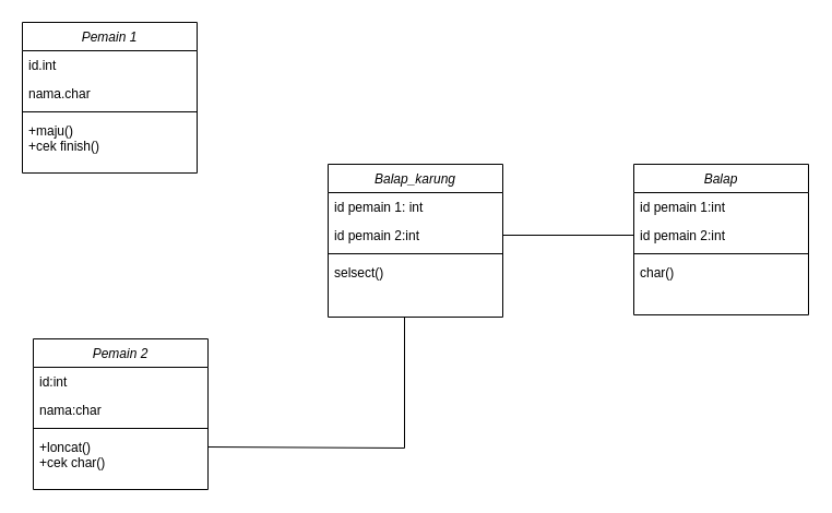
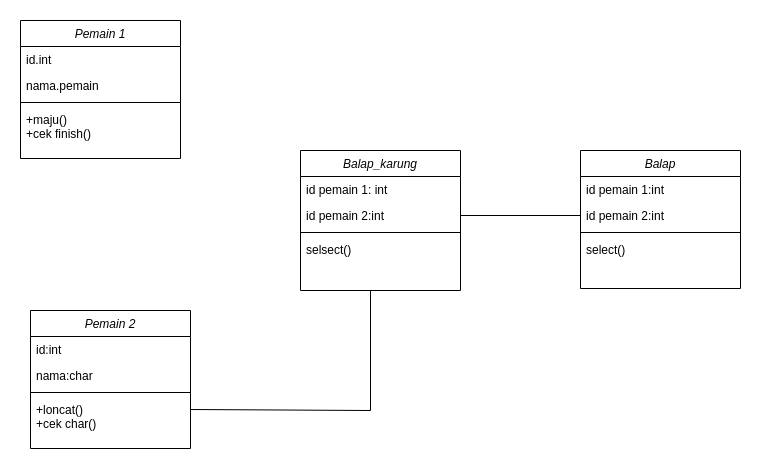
  <mxCell id="0" />
  <mxCell id="1" parent="0" />
  <mxCell id="2" value="Pemain 1" style="swimlane;fontStyle=2;align=center;verticalAlign=top;childLayout=stackLayout;horizontal=1;startSize=26;horizontalStack=0;resizeParent=1;resizeLast=0;collapsible=1;marginBottom=0;rounded=0;shadow=0;strokeWidth=1;" parent="1" vertex="1"><mxGeometry x="20" y="20" width="160" height="138" as="geometry"><mxRectangle x="230" y="140" width="160" height="26" as="alternateBounds" /></mxGeometry></mxCell>
  <mxCell id="3" value="id.int" style="text;align=left;verticalAlign=top;spacingLeft=4;spacingRight=4;overflow=hidden;rotatable=0;points=[[0,0.5],[1,0.5]];portConstraint=eastwest;" parent="2" vertex="1"><mxGeometry y="26" width="160" height="26" as="geometry" /></mxCell>
- <mxCell id="4" value="nama.char" style="text;align=left;verticalAlign=top;spacingLeft=4;spacingRight=4;overflow=hidden;rotatable=0;points=[[0,0.5],[1,0.5]];portConstraint=eastwest;rounded=0;shadow=0;html=0;" parent="2" vertex="1"><mxGeometry y="52" width="160" height="26" as="geometry" /></mxCell>
+ <mxCell id="4" value="nama.pemain" style="text;align=left;verticalAlign=top;spacingLeft=4;spacingRight=4;overflow=hidden;rotatable=0;points=[[0,0.5],[1,0.5]];portConstraint=eastwest;rounded=0;shadow=0;html=0;" parent="2" vertex="1"><mxGeometry y="52" width="160" height="26" as="geometry" /></mxCell>
  <mxCell id="5" value="" style="line;html=1;strokeWidth=1;align=left;verticalAlign=middle;spacingTop=-1;spacingLeft=3;spacingRight=3;rotatable=0;labelPosition=right;points=[];portConstraint=eastwest;" parent="2" vertex="1"><mxGeometry y="78" width="160" height="8" as="geometry" /></mxCell>
  <mxCell id="6" value="+maju()&#10;+cek finish()&#10;" style="text;align=left;verticalAlign=top;spacingLeft=4;spacingRight=4;overflow=hidden;rotatable=0;points=[[0,0.5],[1,0.5]];portConstraint=eastwest;" parent="2" vertex="1"><mxGeometry y="86" width="160" height="52" as="geometry" /></mxCell>
  <mxCell id="7" value="Pemain 2" style="swimlane;fontStyle=2;align=center;verticalAlign=top;childLayout=stackLayout;horizontal=1;startSize=26;horizontalStack=0;resizeParent=1;resizeLast=0;collapsible=1;marginBottom=0;rounded=0;shadow=0;strokeWidth=1;" vertex="1" parent="1"><mxGeometry x="30" y="310" width="160" height="138" as="geometry"><mxRectangle x="230" y="140" width="160" height="26" as="alternateBounds" /></mxGeometry></mxCell>
  <mxCell id="8" value="id:int" style="text;align=left;verticalAlign=top;spacingLeft=4;spacingRight=4;overflow=hidden;rotatable=0;points=[[0,0.5],[1,0.5]];portConstraint=eastwest;" vertex="1" parent="7"><mxGeometry y="26" width="160" height="26" as="geometry" /></mxCell>
  <mxCell id="9" value="nama:char&#10;" style="text;align=left;verticalAlign=top;spacingLeft=4;spacingRight=4;overflow=hidden;rotatable=0;points=[[0,0.5],[1,0.5]];portConstraint=eastwest;rounded=0;shadow=0;html=0;" vertex="1" parent="7"><mxGeometry y="52" width="160" height="26" as="geometry" /></mxCell>
  <mxCell id="10" value="" style="line;html=1;strokeWidth=1;align=left;verticalAlign=middle;spacingTop=-1;spacingLeft=3;spacingRight=3;rotatable=0;labelPosition=right;points=[];portConstraint=eastwest;" vertex="1" parent="7"><mxGeometry y="78" width="160" height="8" as="geometry" /></mxCell>
  <mxCell id="11" value="+loncat()&#10;+cek char()" style="text;align=left;verticalAlign=top;spacingLeft=4;spacingRight=4;overflow=hidden;rotatable=0;points=[[0,0.5],[1,0.5]];portConstraint=eastwest;" vertex="1" parent="7"><mxGeometry y="86" width="160" height="52" as="geometry" /></mxCell>
  <mxCell id="12" value="Balap&#10;" style="swimlane;fontStyle=2;align=center;verticalAlign=top;childLayout=stackLayout;horizontal=1;startSize=26;horizontalStack=0;resizeParent=1;resizeLast=0;collapsible=1;marginBottom=0;rounded=0;shadow=0;strokeWidth=1;" vertex="1" parent="1"><mxGeometry x="580" y="150" width="160" height="138" as="geometry"><mxRectangle x="230" y="140" width="160" height="26" as="alternateBounds" /></mxGeometry></mxCell>
  <mxCell id="13" value="id pemain 1:int" style="text;align=left;verticalAlign=top;spacingLeft=4;spacingRight=4;overflow=hidden;rotatable=0;points=[[0,0.5],[1,0.5]];portConstraint=eastwest;" vertex="1" parent="12"><mxGeometry y="26" width="160" height="26" as="geometry" /></mxCell>
  <mxCell id="14" value="id pemain 2:int" style="text;align=left;verticalAlign=top;spacingLeft=4;spacingRight=4;overflow=hidden;rotatable=0;points=[[0,0.5],[1,0.5]];portConstraint=eastwest;rounded=0;shadow=0;html=0;" vertex="1" parent="12"><mxGeometry y="52" width="160" height="26" as="geometry" /></mxCell>
  <mxCell id="15" value="" style="line;html=1;strokeWidth=1;align=left;verticalAlign=middle;spacingTop=-1;spacingLeft=3;spacingRight=3;rotatable=0;labelPosition=right;points=[];portConstraint=eastwest;" vertex="1" parent="12"><mxGeometry y="78" width="160" height="8" as="geometry" /></mxCell>
- <mxCell id="16" value="char()&#10;" style="text;align=left;verticalAlign=top;spacingLeft=4;spacingRight=4;overflow=hidden;rotatable=0;points=[[0,0.5],[1,0.5]];portConstraint=eastwest;" vertex="1" parent="12"><mxGeometry y="86" width="160" height="52" as="geometry" /></mxCell>
+ <mxCell id="16" value="select()&#10;" style="text;align=left;verticalAlign=top;spacingLeft=4;spacingRight=4;overflow=hidden;rotatable=0;points=[[0,0.5],[1,0.5]];portConstraint=eastwest;" vertex="1" parent="12"><mxGeometry y="86" width="160" height="52" as="geometry" /></mxCell>
  <mxCell id="17" value="Balap_karung&#10;" style="swimlane;fontStyle=2;align=center;verticalAlign=top;childLayout=stackLayout;horizontal=1;startSize=26;horizontalStack=0;resizeParent=1;resizeLast=0;collapsible=1;marginBottom=0;rounded=0;shadow=0;strokeWidth=1;" vertex="1" parent="1"><mxGeometry x="300" y="150" width="160" height="140" as="geometry"><mxRectangle x="230" y="140" width="160" height="26" as="alternateBounds" /></mxGeometry></mxCell>
  <mxCell id="18" value="id pemain 1: int" style="text;align=left;verticalAlign=top;spacingLeft=4;spacingRight=4;overflow=hidden;rotatable=0;points=[[0,0.5],[1,0.5]];portConstraint=eastwest;" vertex="1" parent="17"><mxGeometry y="26" width="160" height="26" as="geometry" /></mxCell>
  <mxCell id="19" value="id pemain 2:int&#10;" style="text;align=left;verticalAlign=top;spacingLeft=4;spacingRight=4;overflow=hidden;rotatable=0;points=[[0,0.5],[1,0.5]];portConstraint=eastwest;rounded=0;shadow=0;html=0;" vertex="1" parent="17"><mxGeometry y="52" width="160" height="26" as="geometry" /></mxCell>
  <mxCell id="20" value="" style="line;html=1;strokeWidth=1;align=left;verticalAlign=middle;spacingTop=-1;spacingLeft=3;spacingRight=3;rotatable=0;labelPosition=right;points=[];portConstraint=eastwest;" vertex="1" parent="17"><mxGeometry y="78" width="160" height="8" as="geometry" /></mxCell>
  <mxCell id="21" value="selsect()" style="text;align=left;verticalAlign=top;spacingLeft=4;spacingRight=4;overflow=hidden;rotatable=0;points=[[0,0.5],[1,0.5]];portConstraint=eastwest;" vertex="1" parent="17"><mxGeometry y="86" width="160" height="24" as="geometry" /></mxCell>
  <mxCell id="22" value="" style="endArrow=none;html=1;rounded=0;exitX=1;exitY=0.5;exitDx=0;exitDy=0;" edge="1" parent="1"><mxGeometry width="50" height="50" relative="1" as="geometry"><mxPoint x="190" y="409" as="sourcePoint" /><mxPoint x="370" y="290" as="targetPoint" /><Array as="points"><mxPoint x="370" y="410" /><mxPoint x="370" y="290" /></Array></mxGeometry></mxCell>
  <mxCell id="23" value="" style="endArrow=none;html=1;rounded=0;entryX=0;entryY=0.5;entryDx=0;entryDy=0;exitX=1;exitY=0.5;exitDx=0;exitDy=0;" edge="1" parent="1" source="19" target="14"><mxGeometry width="50" height="50" relative="1" as="geometry"><mxPoint x="450" y="260" as="sourcePoint" /><mxPoint x="500" y="210" as="targetPoint" /></mxGeometry></mxCell>
